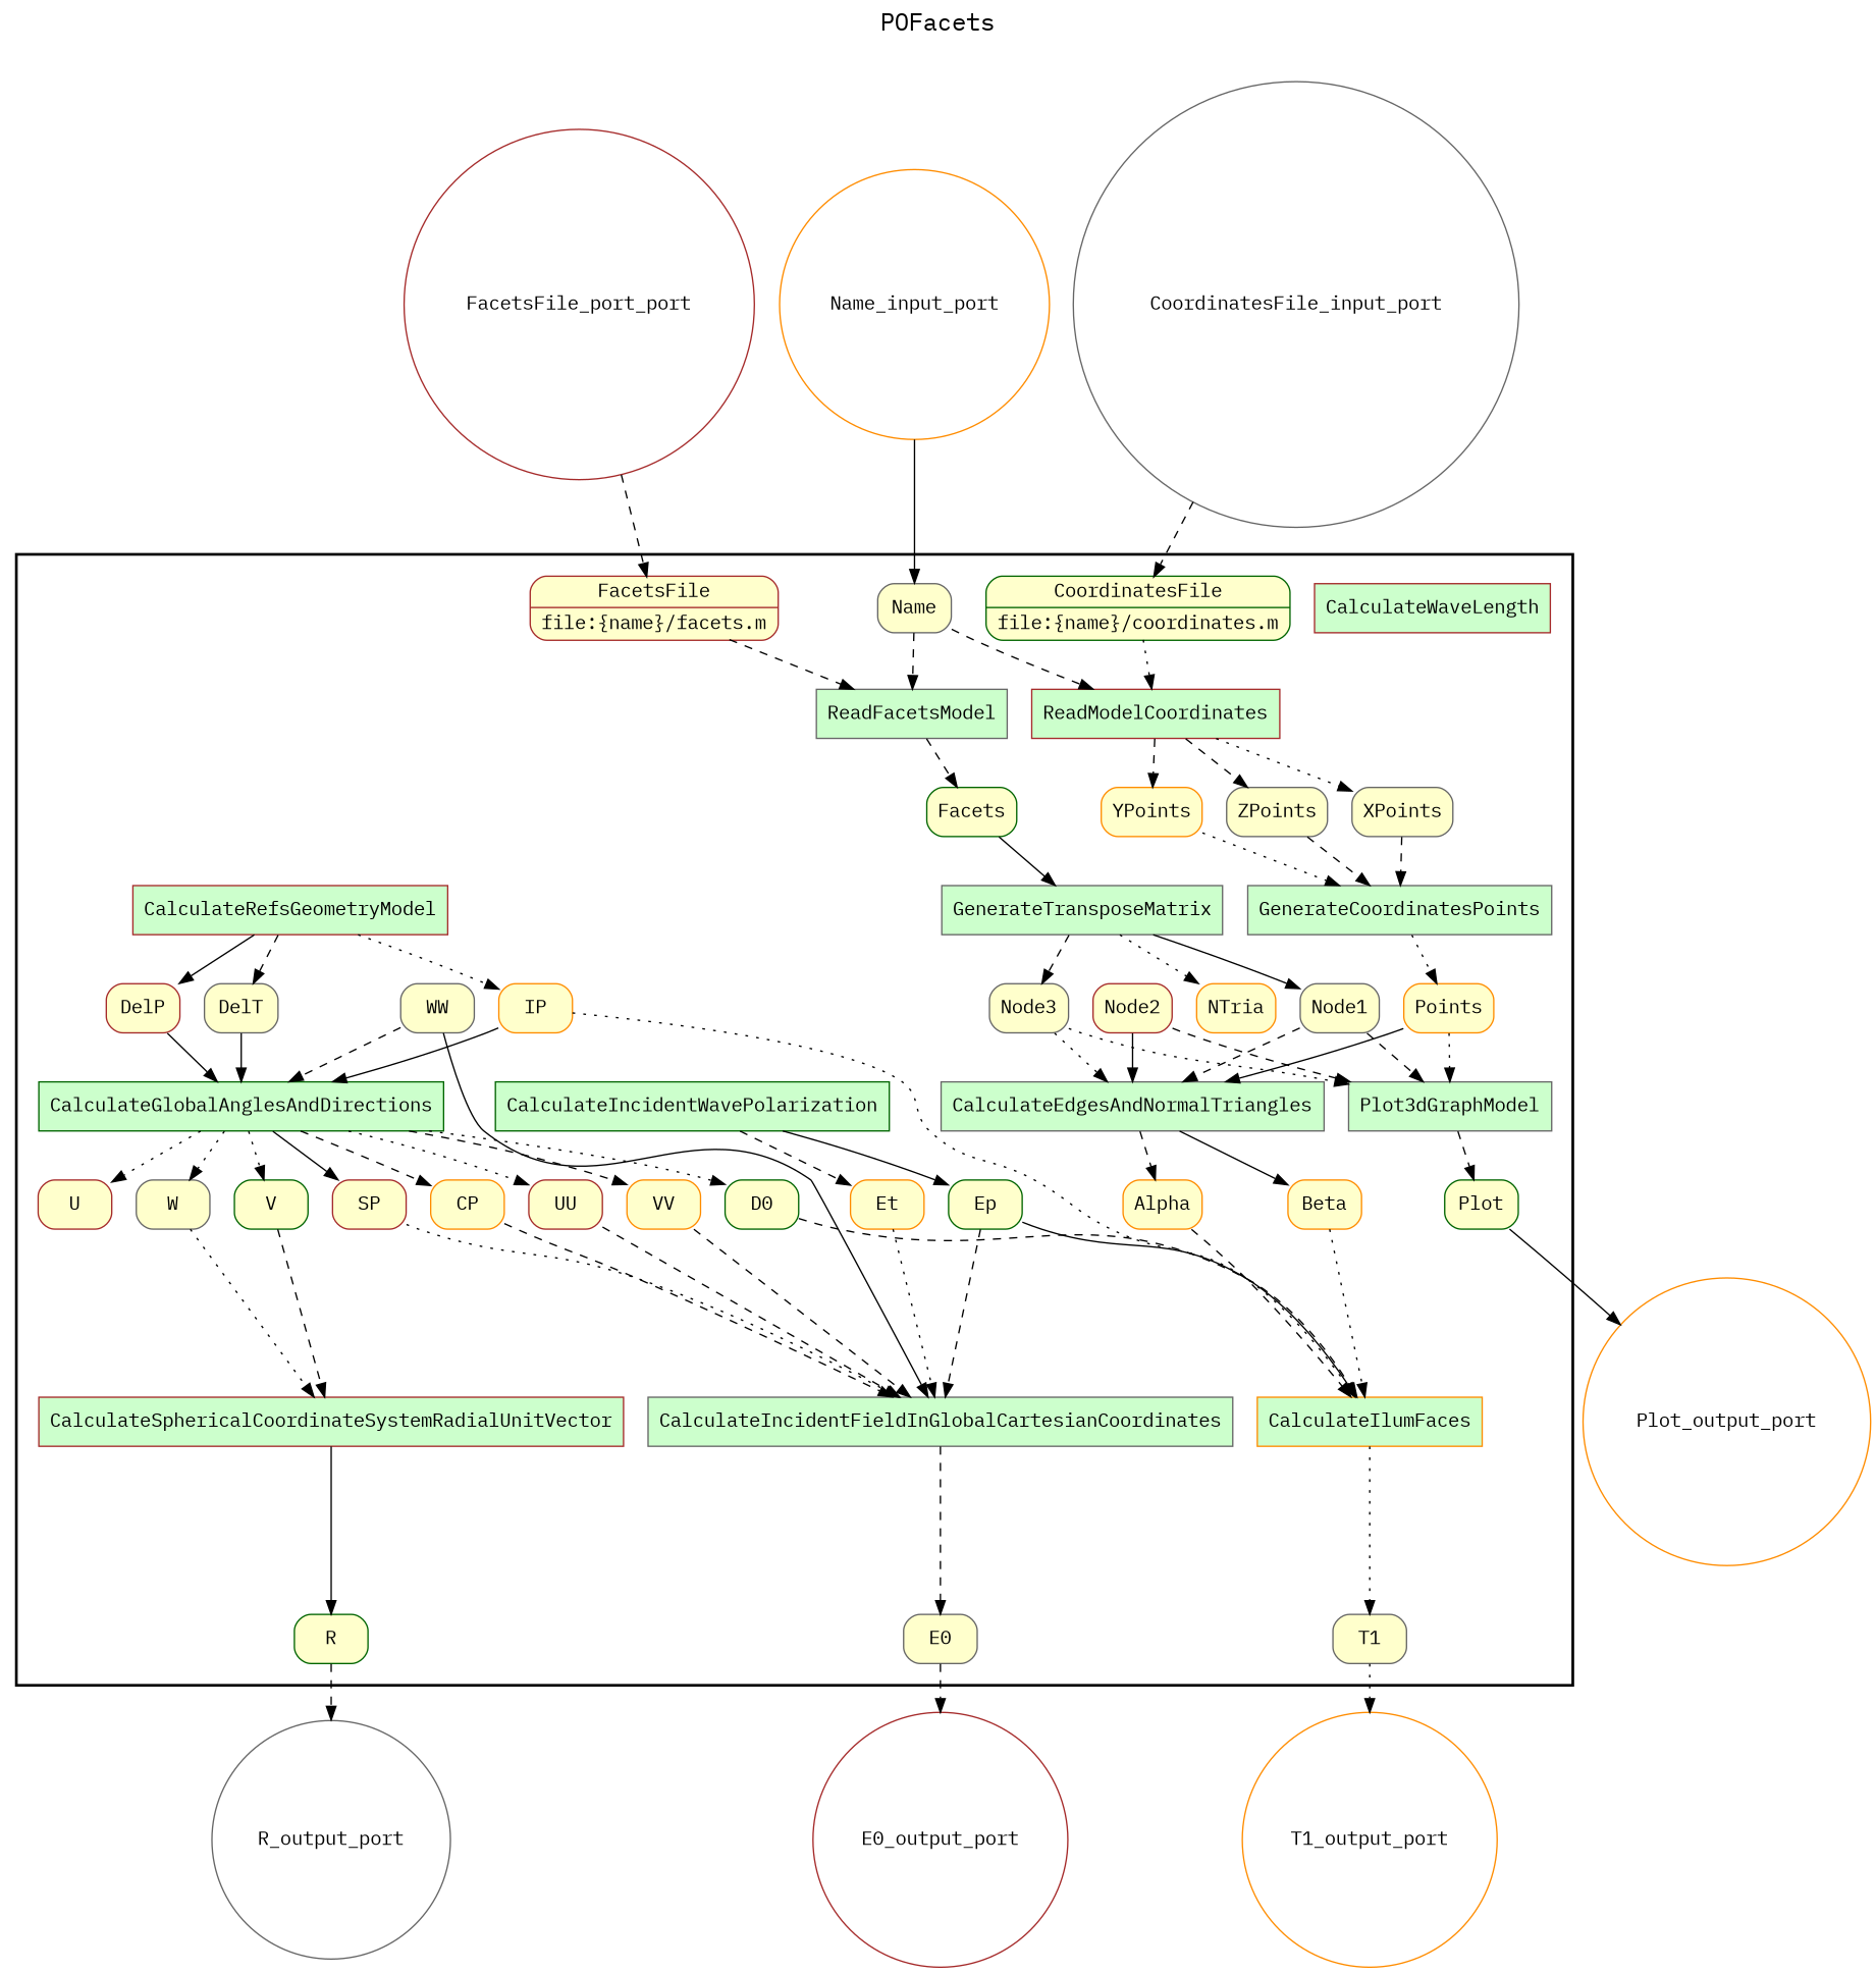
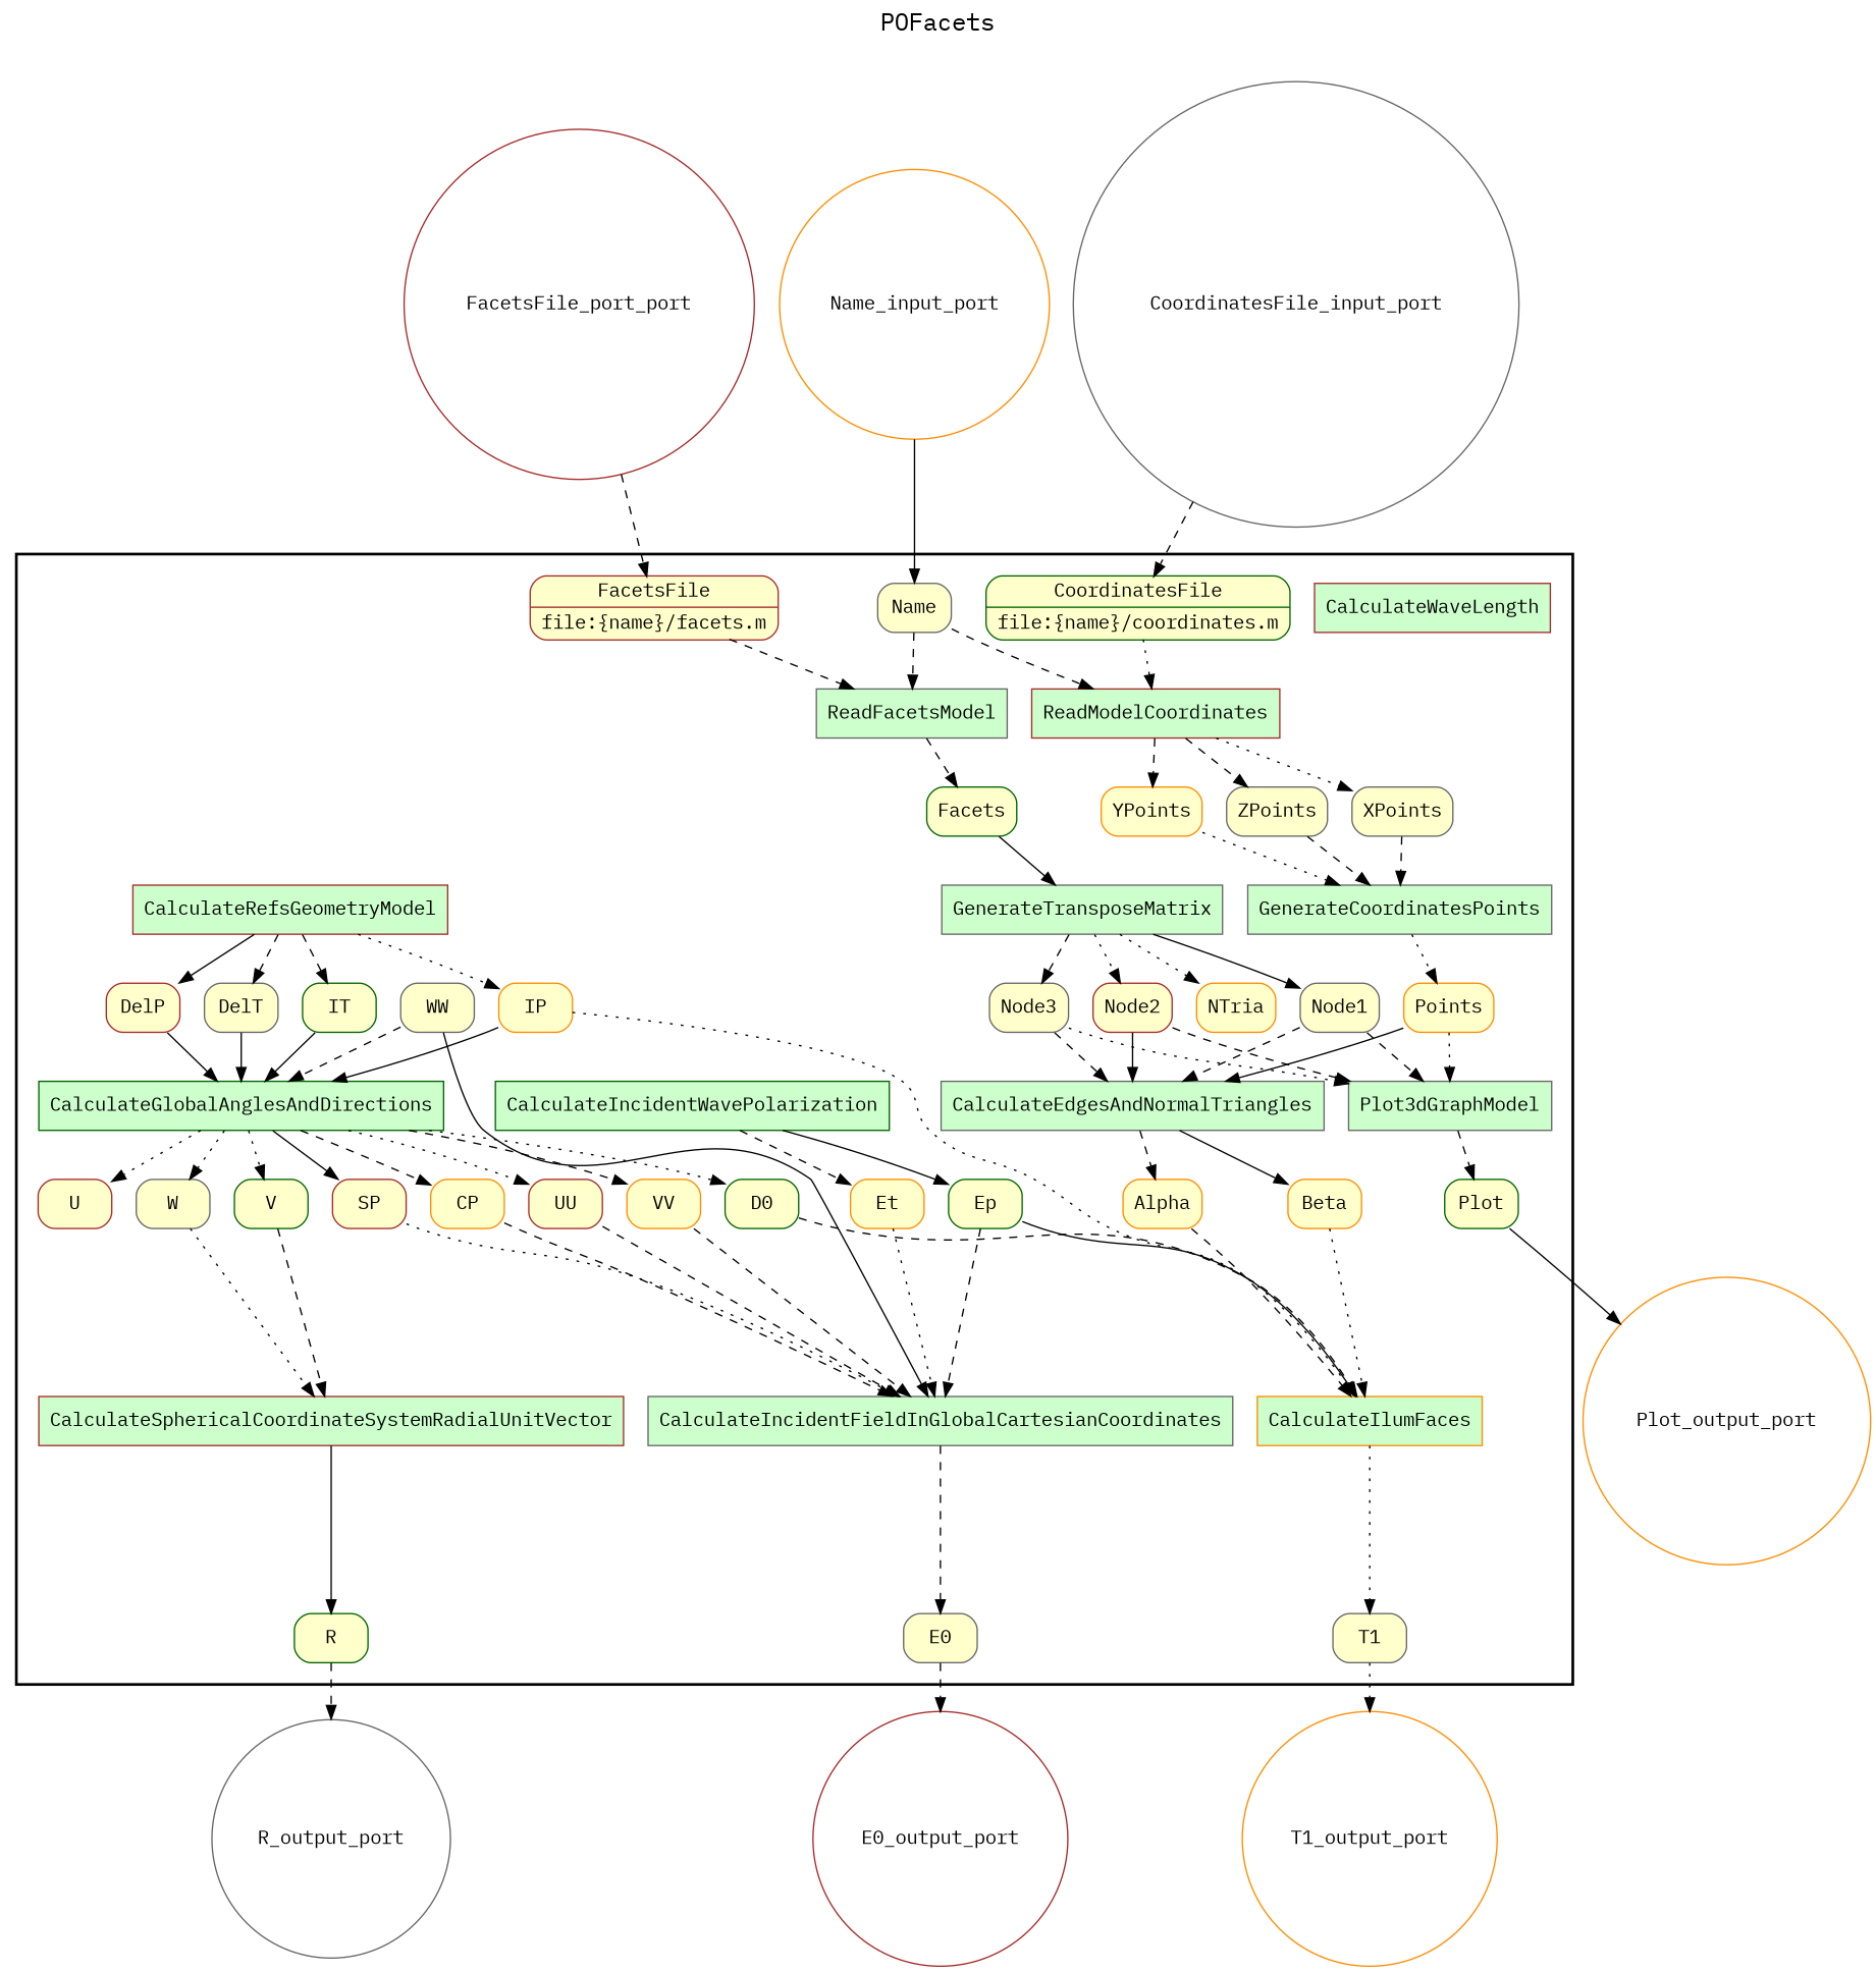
  digraph {
    fontname="IBM Plex Mono"
    fontsize=18
    label=POFacets
    labelloc=t
    rankdir=TB
    node [color=gray40 fillcolor="#FFFFCC" fontname="IBM Plex Mono" peripheries=1 shape=box style="rounded,filled"]
    edge [fontname="IBM Plex Mono" style=dashed]
    CalculateWaveLength [color=brown fillcolor="#CCFFCC" style=filled]
    CalculateIncidentWavePolarization [color=darkgreen fillcolor="#CCFFCC" style=filled]
    Et [color=darkorange]
    Ep [color=darkgreen]
    ReadModelCoordinates [color=brown fillcolor="#CCFFCC" style=filled]
    XPoints
    YPoints [color=darkorange]
    ZPoints
    ReadFacetsModel [fillcolor="#CCFFCC" style=filled]
    Facets [color=darkgreen]
    GenerateTransposeMatrix [fillcolor="#CCFFCC" style=filled]
    Node1
    Node2 [color=brown]
    Node3
    NTria [color=darkorange]
    GenerateCoordinatesPoints [fillcolor="#CCFFCC" style=filled]
    Points [color=darkorange]
    Plot3dGraphModel [fillcolor="#CCFFCC" style=filled]
    Plot [color=darkgreen]
    CalculateRefsGeometryModel [color=brown fillcolor="#CCFFCC" style=filled]
    IP [color=darkorange]
+   IT [color=darkgreen]
    DelP [color=brown]
    DelT
    CalculateEdgesAndNormalTriangles [fillcolor="#CCFFCC" style=filled]
    Alpha [color=darkorange]
    Beta [color=darkorange]
    CalculateGlobalAnglesAndDirections [color=darkgreen fillcolor="#CCFFCC" style=filled]
    U [color=brown]
    V [color=darkgreen]
    W
    UU [color=brown]
    VV [color=darkorange]
    WW
    SP [color=brown]
    CP [color=darkorange]
    D0 [color=darkgreen]
    CalculateSphericalCoordinateSystemRadialUnitVector [color=brown fillcolor="#CCFFCC" style=filled]
    R [color=darkgreen]
    CalculateIncidentFieldInGlobalCartesianCoordinates [fillcolor="#CCFFCC" style=filled]
    E0
    CalculateIlumFaces [color=darkorange fillcolor="#CCFFCC" style=filled]
    T1
    Name
    n45 [color=darkgreen label="{<f0> CoordinatesFile |<f1> file\:\{name\}/coordinates.m}" rankdir=LR shape=record]
    n46 [color=brown label="{<f0> FacetsFile |<f1> file\:\{name\}/facets.m}" rankdir=LR shape=record]
    Plot_output_port [color=darkorange fillcolor="#FFFFFF" shape=circle width=0.2]
    R_output_port [fillcolor="#FFFFFF" shape=circle width=0.2]
    E0_output_port [color=brown fillcolor="#FFFFFF" shape=circle width=0.2]
    T1_output_port [color=darkorange fillcolor="#FFFFFF" shape=circle width=0.2]
    Name_input_port [color=darkorange fillcolor="#FFFFFF" shape=circle width=0.2]
    CoordinatesFile_input_port [fillcolor="#FFFFFF" shape=circle width=0.2]
    n53 [color=brown fillcolor="#FFFFFF" label=FacetsFile_port_port shape=circle width=0.2]
    subgraph cluster_1 {
      color=black
      label=""
      penwidth=2
      subgraph cluster_2 {
        color=white
        label=""
        penwidth=2
        CalculateWaveLength
        CalculateIncidentWavePolarization
        Et
        Ep
        ReadModelCoordinates
        XPoints
        YPoints
        ZPoints
        ReadFacetsModel
        Facets
        GenerateTransposeMatrix
        Node1
        Node2
        Node3
        NTria
        GenerateCoordinatesPoints
        Points
        Plot3dGraphModel
        Plot
        CalculateRefsGeometryModel
        IP
+       IT
        DelP
        DelT
        CalculateEdgesAndNormalTriangles
        Alpha
        Beta
        CalculateGlobalAnglesAndDirections
        U
        V
        W
        UU
        VV
        WW
        SP
        CP
        D0
        CalculateSphericalCoordinateSystemRadialUnitVector
        R
        CalculateIncidentFieldInGlobalCartesianCoordinates
        E0
        CalculateIlumFaces
        T1
        Name
        n45
        n46
      }
    }
    CalculateIncidentWavePolarization -> Et
    CalculateIncidentWavePolarization -> Ep [style=solid]
    Et -> CalculateIncidentFieldInGlobalCartesianCoordinates [style=dotted]
    Ep -> CalculateIncidentFieldInGlobalCartesianCoordinates
    Ep -> CalculateIlumFaces [style=solid]
    ReadModelCoordinates -> XPoints [style=dotted]
    ReadModelCoordinates -> YPoints
    ReadModelCoordinates -> ZPoints
    XPoints -> GenerateCoordinatesPoints
    YPoints -> GenerateCoordinatesPoints [style=dotted]
    ZPoints -> GenerateCoordinatesPoints
    ReadFacetsModel -> Facets
    Facets -> GenerateTransposeMatrix [style=solid]
    GenerateTransposeMatrix -> Node1 [style=solid]
+   GenerateTransposeMatrix -> Node2 [style=dotted]
    GenerateTransposeMatrix -> Node3
    GenerateTransposeMatrix -> NTria [style=dotted]
    Node1 -> Plot3dGraphModel
    Node1 -> CalculateEdgesAndNormalTriangles
    Node2 -> Plot3dGraphModel
    Node2 -> CalculateEdgesAndNormalTriangles [style=solid]
    Node3 -> Plot3dGraphModel [style=dotted]
-   Node3 -> CalculateEdgesAndNormalTriangles [style=dotted]
+   Node3 -> CalculateEdgesAndNormalTriangles
    GenerateCoordinatesPoints -> Points [style=dotted]
    Points -> Plot3dGraphModel [style=dotted]
    Points -> CalculateEdgesAndNormalTriangles [style=solid]
    Plot3dGraphModel -> Plot
    Plot -> Plot_output_port [style=solid]
    CalculateRefsGeometryModel -> IP [style=dotted]
+   CalculateRefsGeometryModel -> IT
    CalculateRefsGeometryModel -> DelP [style=solid]
    CalculateRefsGeometryModel -> DelT
    IP -> CalculateGlobalAnglesAndDirections [style=solid]
    IP -> CalculateIlumFaces [style=dotted]
+   IT -> CalculateGlobalAnglesAndDirections [style=solid]
    DelP -> CalculateGlobalAnglesAndDirections [style=solid]
    DelT -> CalculateGlobalAnglesAndDirections [style=solid]
    CalculateEdgesAndNormalTriangles -> Alpha
    CalculateEdgesAndNormalTriangles -> Beta [style=solid]
    Alpha -> CalculateIlumFaces
    Beta -> CalculateIlumFaces [style=dotted]
    CalculateGlobalAnglesAndDirections -> U [style=dotted]
    CalculateGlobalAnglesAndDirections -> V [style=dotted]
    CalculateGlobalAnglesAndDirections -> W [style=dotted]
    CalculateGlobalAnglesAndDirections -> UU [style=dotted]
    CalculateGlobalAnglesAndDirections -> VV
    CalculateGlobalAnglesAndDirections -> SP [style=solid]
    CalculateGlobalAnglesAndDirections -> CP
    CalculateGlobalAnglesAndDirections -> D0 [style=dotted]
    V -> CalculateSphericalCoordinateSystemRadialUnitVector
    W -> CalculateSphericalCoordinateSystemRadialUnitVector [style=dotted]
    UU -> CalculateIncidentFieldInGlobalCartesianCoordinates
    VV -> CalculateIncidentFieldInGlobalCartesianCoordinates
    WW -> CalculateGlobalAnglesAndDirections
    WW -> CalculateIncidentFieldInGlobalCartesianCoordinates [style=solid]
    SP -> CalculateIncidentFieldInGlobalCartesianCoordinates [style=dotted]
    CP -> CalculateIncidentFieldInGlobalCartesianCoordinates
    D0 -> CalculateIlumFaces
    CalculateSphericalCoordinateSystemRadialUnitVector -> R [style=solid]
    R -> R_output_port
    CalculateIncidentFieldInGlobalCartesianCoordinates -> E0
    E0 -> E0_output_port
    CalculateIlumFaces -> T1 [style=dotted]
    T1 -> T1_output_port [style=dotted]
    Name -> ReadModelCoordinates
    Name -> ReadFacetsModel
    n45 -> ReadModelCoordinates [style=dotted]
    n46 -> ReadFacetsModel
    Name_input_port -> Name [style=solid]
    CoordinatesFile_input_port -> n45
    n53 -> n46
  }
